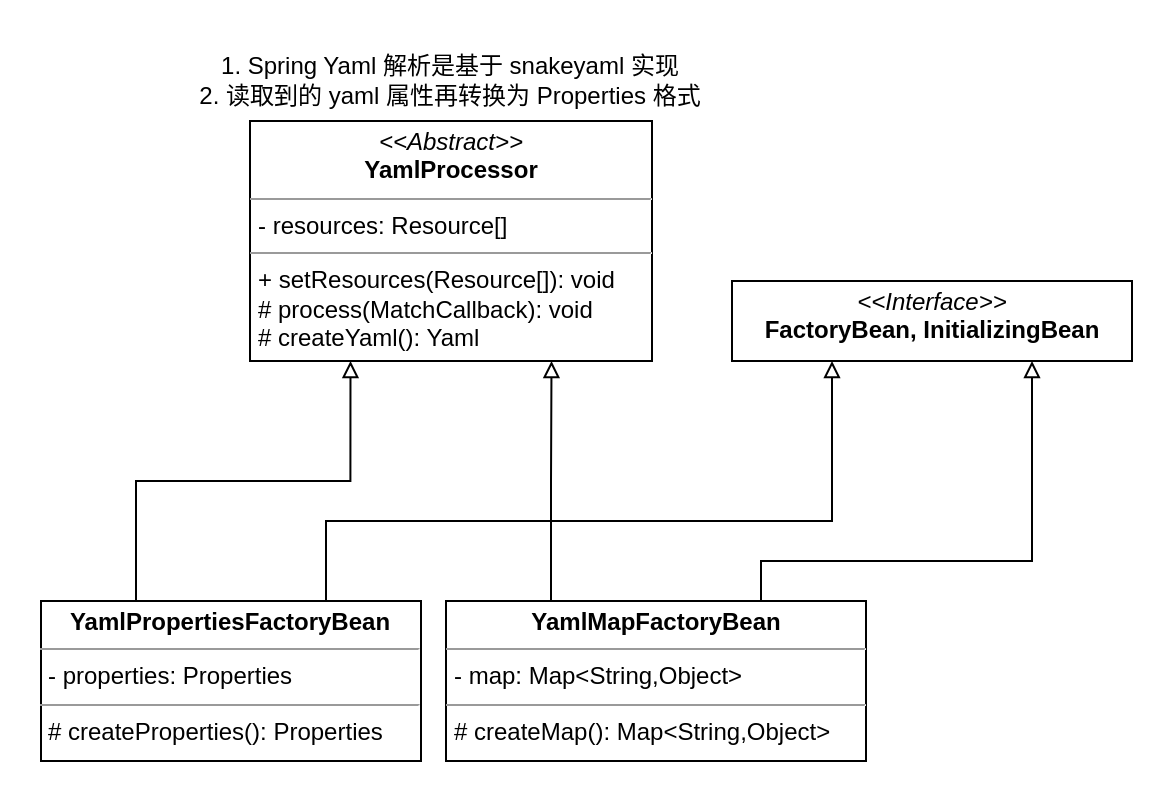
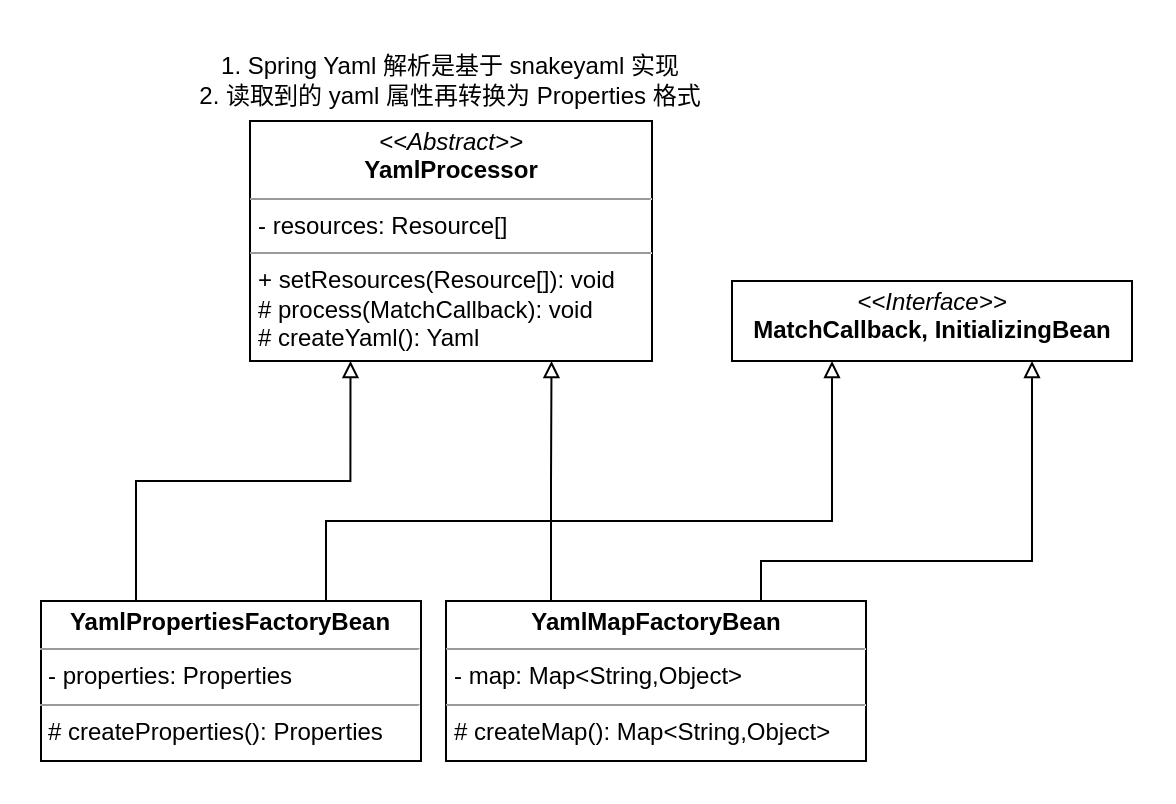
  <mxCell id="0" />
  <mxCell id="1" parent="0" />
  <mxCell id="2" value="&lt;p style=&quot;margin:0px;margin-top:4px;text-align:center;&quot;&gt;&lt;i&gt;&amp;lt;&amp;lt;Abstract&amp;gt;&amp;gt;&lt;/i&gt;&lt;br&gt;&lt;b&gt;YamlProcessor&lt;/b&gt;&lt;/p&gt;&lt;hr size=&quot;1&quot;&gt;&lt;p style=&quot;margin:0px;margin-left:4px;&quot;&gt;- resources: Resource[]&lt;/p&gt;&lt;hr size=&quot;1&quot;&gt;&lt;p style=&quot;margin:0px;margin-left:4px;&quot;&gt;+ setResources(Resource[]): void&lt;br&gt;# process(MatchCallback): void&lt;/p&gt;&lt;p style=&quot;margin:0px;margin-left:4px;&quot;&gt;# createYaml(): Yaml&lt;/p&gt;" style="verticalAlign=top;align=left;overflow=fill;fontSize=12;fontFamily=Helvetica;html=1;whiteSpace=wrap;" parent="1" vertex="1"><mxGeometry x="124.5" y="60" width="201" height="120" as="geometry" /></mxCell>
  <mxCell id="3" style="edgeStyle=orthogonalEdgeStyle;rounded=0;orthogonalLoop=1;jettySize=auto;html=1;exitX=0.25;exitY=0;exitDx=0;exitDy=0;entryX=0.25;entryY=1;entryDx=0;entryDy=0;endArrow=block;endFill=0;" parent="1" source="5" target="2" edge="1"><mxGeometry relative="1" as="geometry" /></mxCell>
  <mxCell id="4" style="edgeStyle=orthogonalEdgeStyle;rounded=0;orthogonalLoop=1;jettySize=auto;html=1;exitX=0.75;exitY=0;exitDx=0;exitDy=0;entryX=0.25;entryY=1;entryDx=0;entryDy=0;endArrow=block;endFill=0;" parent="1" source="5" target="6" edge="1"><mxGeometry relative="1" as="geometry"><Array as="points"><mxPoint x="162.5" y="260" /><mxPoint x="415.5" y="260" /></Array></mxGeometry></mxCell>
  <mxCell id="5" value="&lt;p style=&quot;margin:0px;margin-top:4px;text-align:center;&quot;&gt;&lt;b&gt;YamlPropertiesFactoryBean&lt;/b&gt;&lt;/p&gt;&lt;hr size=&quot;1&quot;&gt;&lt;p style=&quot;margin:0px;margin-left:4px;&quot;&gt;- properties: Properties&lt;/p&gt;&lt;hr size=&quot;1&quot;&gt;&lt;p style=&quot;margin:0px;margin-left:4px;&quot;&gt;# createProperties(): Properties&lt;/p&gt;" style="verticalAlign=top;align=left;overflow=fill;fontSize=12;fontFamily=Helvetica;html=1;whiteSpace=wrap;" parent="1" vertex="1"><mxGeometry x="20" y="300" width="190" height="80" as="geometry" /></mxCell>
- <mxCell id="6" value="&lt;p style=&quot;margin:0px;margin-top:4px;text-align:center;&quot;&gt;&lt;i&gt;&amp;lt;&amp;lt;Interface&amp;gt;&amp;gt;&lt;/i&gt;&lt;br&gt;&lt;b&gt;FactoryBean, InitializingBean&lt;/b&gt;&lt;/p&gt;&lt;p style=&quot;margin:0px;margin-left:4px;&quot;&gt;&lt;br&gt;&lt;/p&gt;" style="verticalAlign=top;align=left;overflow=fill;fontSize=12;fontFamily=Helvetica;html=1;whiteSpace=wrap;" parent="1" vertex="1"><mxGeometry x="365.5" y="140" width="200" height="40" as="geometry" /></mxCell>
+ <mxCell id="6" value="&lt;p style=&quot;margin:0px;margin-top:4px;text-align:center;&quot;&gt;&lt;i&gt;&amp;lt;&amp;lt;Interface&amp;gt;&amp;gt;&lt;/i&gt;&lt;br&gt;&lt;b&gt;MatchCallback, InitializingBean&lt;/b&gt;&lt;/p&gt;&lt;p style=&quot;margin:0px;margin-left:4px;&quot;&gt;&lt;br&gt;&lt;/p&gt;" style="verticalAlign=top;align=left;overflow=fill;fontSize=12;fontFamily=Helvetica;html=1;whiteSpace=wrap;" parent="1" vertex="1"><mxGeometry x="365.5" y="140" width="200" height="40" as="geometry" /></mxCell>
  <mxCell id="7" style="edgeStyle=orthogonalEdgeStyle;rounded=0;orthogonalLoop=1;jettySize=auto;html=1;exitX=0.25;exitY=0;exitDx=0;exitDy=0;entryX=0.75;entryY=1;entryDx=0;entryDy=0;endArrow=block;endFill=0;" parent="1" source="9" target="2" edge="1"><mxGeometry relative="1" as="geometry" /></mxCell>
  <mxCell id="8" style="edgeStyle=orthogonalEdgeStyle;rounded=0;orthogonalLoop=1;jettySize=auto;html=1;exitX=0.75;exitY=0;exitDx=0;exitDy=0;entryX=0.75;entryY=1;entryDx=0;entryDy=0;endArrow=block;endFill=0;" parent="1" source="9" target="6" edge="1"><mxGeometry relative="1" as="geometry"><Array as="points"><mxPoint x="380.5" y="280" /><mxPoint x="515.5" y="280" /></Array></mxGeometry></mxCell>
  <mxCell id="9" value="&lt;p style=&quot;margin:0px;margin-top:4px;text-align:center;&quot;&gt;&lt;b&gt;YamlMapFactoryBean&lt;/b&gt;&lt;/p&gt;&lt;hr size=&quot;1&quot;&gt;&lt;p style=&quot;margin:0px;margin-left:4px;&quot;&gt;- map: Map&amp;lt;String,Object&amp;gt;&lt;/p&gt;&lt;hr size=&quot;1&quot;&gt;&lt;p style=&quot;margin:0px;margin-left:4px;&quot;&gt;# createMap(): Map&amp;lt;String,Object&amp;gt;&lt;/p&gt;" style="verticalAlign=top;align=left;overflow=fill;fontSize=12;fontFamily=Helvetica;html=1;whiteSpace=wrap;" parent="1" vertex="1"><mxGeometry x="222.5" y="300" width="210" height="80" as="geometry" /></mxCell>
  <mxCell id="10" value="1. Spring Yaml 解析是基于 snakeyaml 实现&lt;br&gt;2. 读取到的 yaml 属性再转换为 Properties 格式" style="text;html=1;strokeColor=none;fillColor=none;align=center;verticalAlign=middle;whiteSpace=wrap;rounded=0;" parent="1" vertex="1"><mxGeometry x="58" y="20" width="334" height="40" as="geometry" /></mxCell>
